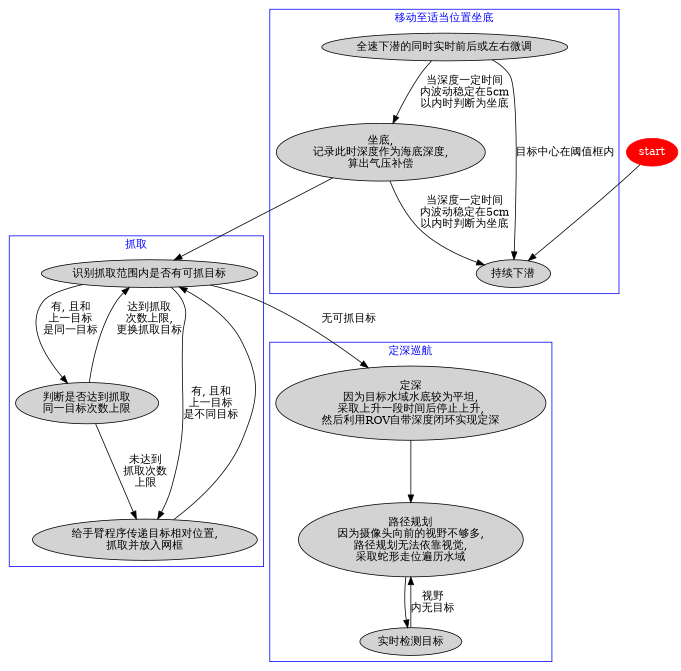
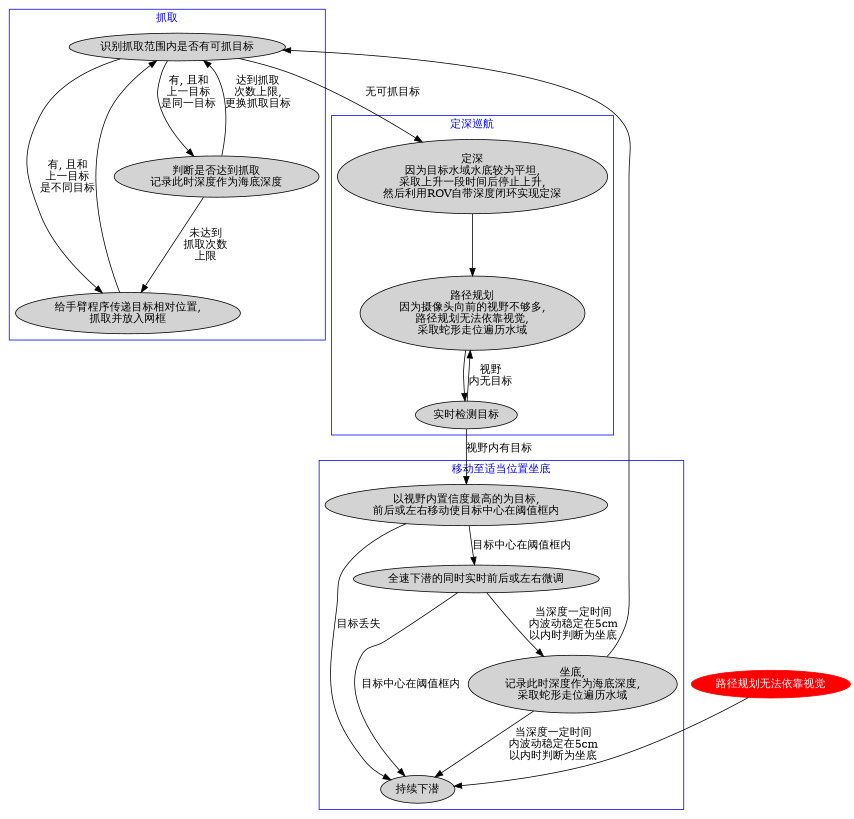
  digraph {
    node [style=filled]
    n1 [label="持续下潜"]
-   n2 [label="坐底,\n记录此时深度作为海底深度,\n算出气压补偿"]
+   n2 [label="坐底,\n记录此时深度作为海底深度,\n采取蛇形走位遍历水域"]
+   n3 [label="以视野内置信度最高的为目标,\n前后或左右移动使目标中心在阈值框内"]
    n4 [label="全速下潜的同时实时前后或左右微调"]
    n5 [label="路径规划\n因为摄像头向前的视野不够多,\n路径规划无法依靠视觉,\n采取蛇形走位遍历水域"]
    n6 [label="实时检测目标"]
    n7 [label="定深\n因为目标水域水底较为平坦,\n采取上升一段时间后停止上升,\n然后利用ROV自带深度闭环实现定深"]
    n8 [label="识别抓取范围内是否有可抓目标"]
    n9 [label="给手臂程序传递目标相对位置,\n抓取并放入网框"]
-   n10 [label="判断是否达到抓取\n同一目标次数上限"]
-   start [color=red fontcolor=white]
+   n10 [label="判断是否达到抓取\n记录此时深度作为海底深度"]
+   start [color=red fontcolor=white label="路径规划无法依靠视觉"]
    subgraph cluster_1 {
      color=blue
      fontcolor=blue
      label="移动至适当位置坐底"
      n1
      n2
+     n3
      n4
    }
    subgraph cluster_2 {
      color=blue
      fontcolor=blue
      label="定深巡航"
      n5
      n6
      n7
    }
    subgraph cluster_3 {
      color=blue
      fontcolor=blue
      label="抓取"
      n8
      n9
      n10
    }
    n2 -> n1 [label="当深度一定时间\n内波动稳定在5cm\n以内时判断为坐底"]
    n2 -> n8
+   n3 -> n1 [label="目标丢失"]
+   n3 -> n4 [label="目标中心在阈值框内"]
    n4 -> n1 [label="目标中心在阈值框内"]
    n4 -> n2 [label="当深度一定时间\n内波动稳定在5cm\n以内时判断为坐底"]
    n5 -> n6
+   n6 -> n3 [label="视野内有目标"]
    n6 -> n5 [label="视野\n内无目标"]
    n7 -> n5
    n8 -> n7 [label="无可抓目标"]
    n8 -> n9 [label="有, 且和\n上一目标\n是不同目标"]
    n8 -> n10 [label="有, 且和\n上一目标\n是同一目标"]
    n9 -> n8
    n10 -> n8 [label="达到抓取\n次数上限,\n更换抓取目标"]
    n10 -> n9 [label="未达到\n抓取次数\n上限"]
    start -> n1
  }
